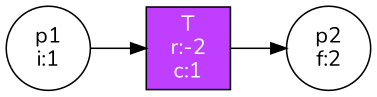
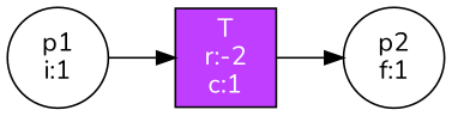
  digraph {
    rankdir=LR
    fontname=Nunito
    node [shape=circle fontname=Nunito]
    edge [weight=10 fontname=Nunito]
    n1 [label=<p1<br/>i:1>]
-   n2 [label=<p2<br/>f:2>]
+   n2 [label=<p2<br/>f:1>]
    n3 [fillcolor=darkorchid1 fontcolor=white label=<T<br/>r:-2<br/>c:1> shape=box style=filled]
    subgraph sub_1 {
      rank=same
      n1
    }
    subgraph sub_2 {
      rank=same
      n2
    }
    n1 -> n3
    n3 -> n2
  }
